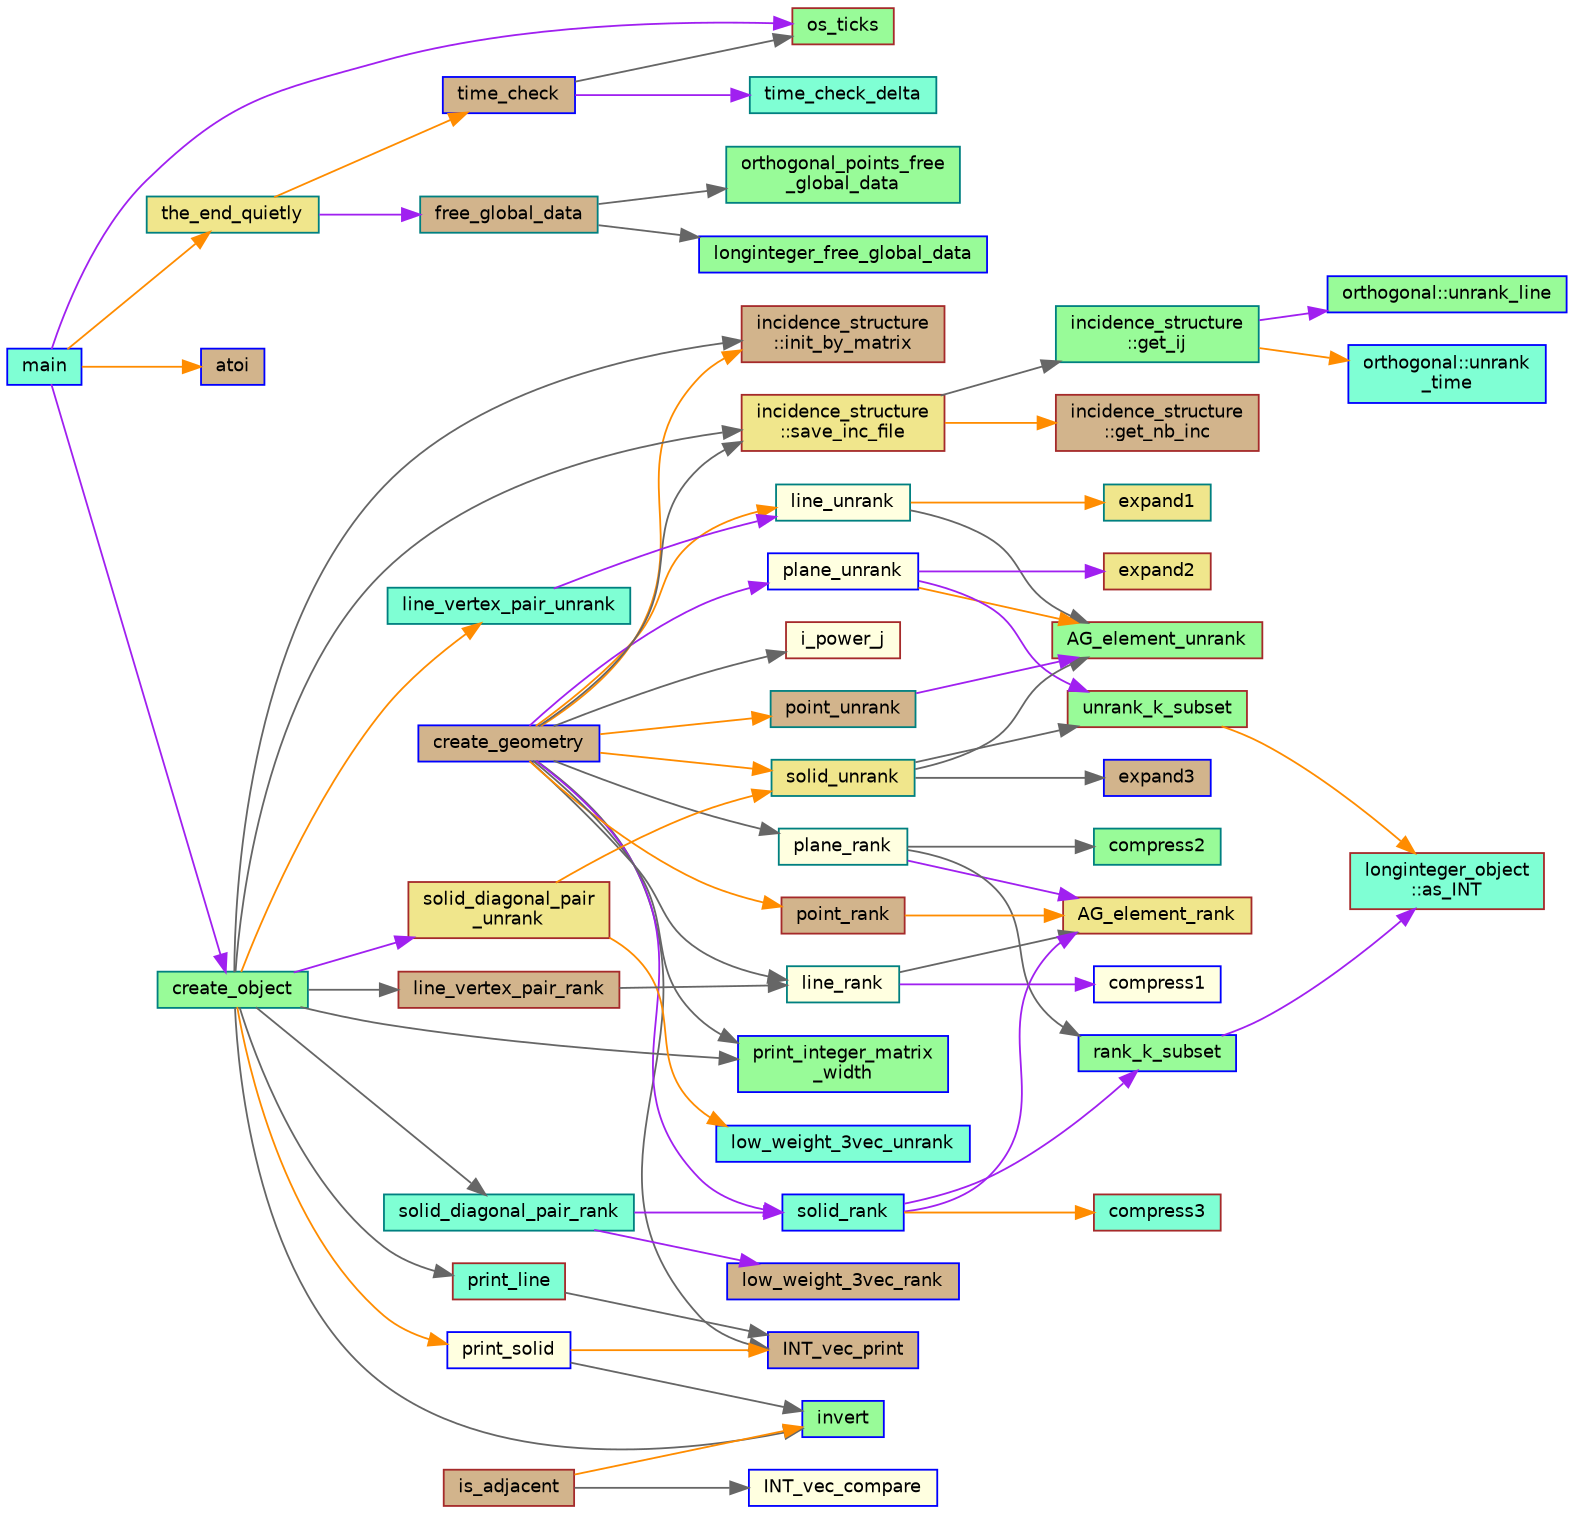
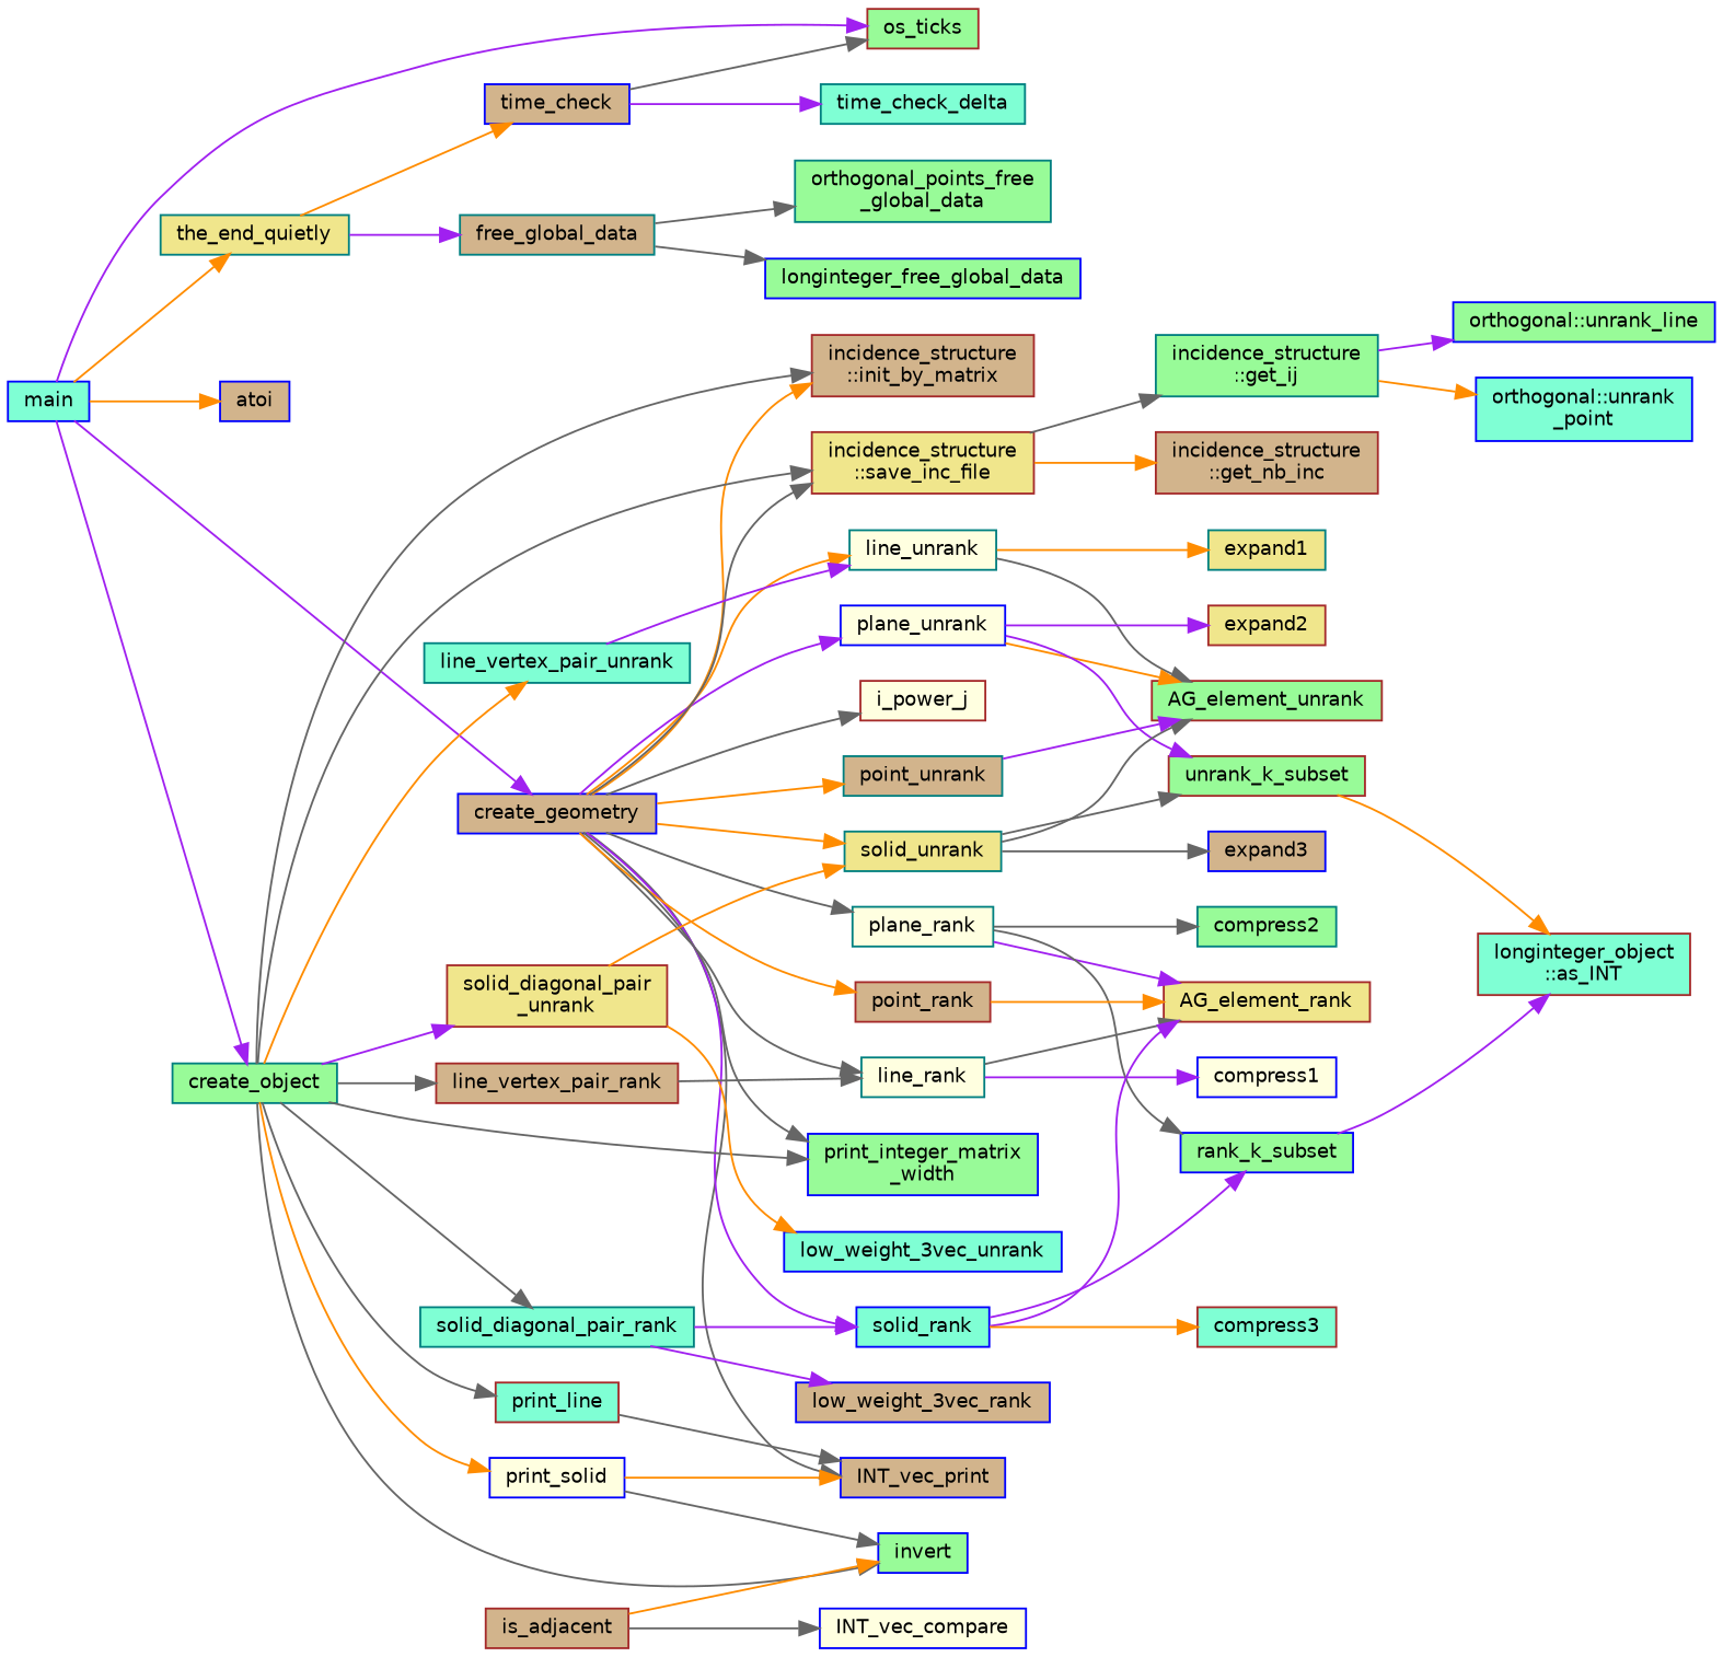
  digraph {
    rankdir=LR
    node [color=blue fillcolor=tan fontname=Helvetica fontsize=10 shape=record style=filled]
    edge [color=gray40 fontname=Helvetica fontsize=10 labelfontname=Helvetica labelfontsize=10 style=solid]
    n1 [fillcolor=aquamarine fontcolor=black height=0.2 label=main width=0.4]
    n2 [color=brown fillcolor=palegreen height=0.2 label=os_ticks width=0.4]
    n3 [height=0.2 label=atoi width=0.4]
    n4 [height=0.2 label=create_geometry width=0.4]
    n5 [color=teal fillcolor=palegreen height=0.2 label=create_object width=0.4]
    n6 [color=teal fillcolor=khaki height=0.2 label=the_end_quietly width=0.4]
    n7 [color=brown fillcolor=lightyellow height=0.2 label=i_power_j width=0.4]
    n8 [color=teal fillcolor=lightyellow height=0.2 label=line_unrank width=0.4]
    n9 [height=0.2 label=INT_vec_print width=0.4]
    n10 [color=teal fillcolor=lightyellow height=0.2 label=line_rank width=0.4]
    n11 [fillcolor=lightyellow height=0.2 label=plane_unrank width=0.4]
    n12 [color=teal fillcolor=lightyellow height=0.2 label=plane_rank width=0.4]
    n13 [color=teal fillcolor=khaki height=0.2 label=solid_unrank width=0.4]
    n14 [fillcolor=aquamarine height=0.2 label=solid_rank width=0.4]
    n15 [color=brown height=0.2 label=point_rank width=0.4]
    n16 [fillcolor=palegreen height=0.2 label="print_integer_matrix\l_width" width=0.4]
    n17 [color=brown height=0.2 label="incidence_structure\l::init_by_matrix" width=0.4]
    n18 [color=brown fillcolor=khaki height=0.2 label="incidence_structure\l::save_inc_file" width=0.4]
    n19 [color=teal height=0.2 label=point_unrank width=0.4]
    n20 [color=brown fillcolor=khaki height=0.2 label="solid_diagonal_pair\l_unrank" width=0.4]
    n21 [color=teal fillcolor=aquamarine height=0.2 label=line_vertex_pair_unrank width=0.4]
    n22 [fillcolor=lightyellow height=0.2 label=print_solid width=0.4]
    n23 [color=brown fillcolor=aquamarine height=0.2 label=print_line width=0.4]
    n24 [color=teal fillcolor=aquamarine height=0.2 label=solid_diagonal_pair_rank width=0.4]
    n25 [color=brown height=0.2 label=line_vertex_pair_rank width=0.4]
    n26 [fillcolor=palegreen height=0.2 label=invert width=0.4]
    n27 [color=teal height=0.2 label=free_global_data width=0.4]
    n28 [height=0.2 label=time_check width=0.4]
    n29 [color=brown fillcolor=palegreen height=0.2 label=AG_element_unrank width=0.4]
    n30 [color=teal fillcolor=khaki height=0.2 label=expand1 width=0.4]
    n31 [fillcolor=lightyellow height=0.2 label=compress1 width=0.4]
    n32 [color=brown fillcolor=khaki height=0.2 label=AG_element_rank width=0.4]
    n33 [color=brown fillcolor=palegreen height=0.2 label=unrank_k_subset width=0.4]
    n34 [color=brown fillcolor=khaki height=0.2 label=expand2 width=0.4]
    n35 [fillcolor=palegreen height=0.2 label=rank_k_subset width=0.4]
    n36 [color=teal fillcolor=palegreen height=0.2 label=compress2 width=0.4]
    n37 [height=0.2 label=expand3 width=0.4]
    n38 [color=brown fillcolor=aquamarine height=0.2 label=compress3 width=0.4]
    n39 [color=brown height=0.2 label="incidence_structure\l::get_nb_inc" width=0.4]
    n40 [color=teal fillcolor=palegreen height=0.2 label="incidence_structure\l::get_ij" width=0.4]
    n41 [color=brown fillcolor=aquamarine height=0.2 label="longinteger_object\l::as_INT" width=0.4]
-   n42 [fillcolor=aquamarine height=0.2 label="orthogonal::unrank\l_time" width=0.4]
+   n42 [fillcolor=aquamarine height=0.2 label="orthogonal::unrank\l_point" width=0.4]
    n43 [fillcolor=palegreen height=0.2 label="orthogonal::unrank_line" width=0.4]
    n44 [fillcolor=aquamarine height=0.2 label=low_weight_3vec_unrank width=0.4]
    n45 [color=brown height=0.2 label=is_adjacent width=0.4]
    n46 [fillcolor=lightyellow height=0.2 label=INT_vec_compare width=0.4]
    n47 [height=0.2 label=low_weight_3vec_rank width=0.4]
    n48 [color=teal fillcolor=palegreen height=0.2 label="orthogonal_points_free\l_global_data" width=0.4]
    n49 [fillcolor=palegreen height=0.2 label=longinteger_free_global_data width=0.4]
    n50 [color=teal fillcolor=aquamarine height=0.2 label=time_check_delta width=0.4]
    n1 -> n2 [color=purple]
    n1 -> n3 [color=darkorange]
+   n1 -> n4 [color=purple]
    n1 -> n5 [color=purple]
    n1 -> n6 [color=darkorange]
    n4 -> n7
    n4 -> n8 [color=darkorange]
    n4 -> n9
    n4 -> n10
    n4 -> n11 [color=purple]
    n4 -> n12
    n4 -> n13 [color=darkorange]
    n4 -> n14 [color=purple]
    n4 -> n15 [color=darkorange]
    n4 -> n16
    n4 -> n17 [color=darkorange]
    n4 -> n18
    n4 -> n19 [color=darkorange]
    n5 -> n16
    n5 -> n17
    n5 -> n18
    n5 -> n20 [color=purple]
    n5 -> n21 [color=darkorange]
    n5 -> n22 [color=darkorange]
    n5 -> n23
    n5 -> n24
    n5 -> n25
    n5 -> n26
    n6 -> n27 [color=purple]
    n6 -> n28 [color=darkorange]
    n8 -> n29
    n8 -> n30 [color=darkorange]
    n10 -> n31 [color=purple]
    n10 -> n32
    n11 -> n29 [color=darkorange]
    n11 -> n33 [color=purple]
    n11 -> n34 [color=purple]
    n12 -> n32 [color=purple]
    n12 -> n35
    n12 -> n36
    n13 -> n29
    n13 -> n33
    n13 -> n37
    n14 -> n32 [color=purple]
    n14 -> n35 [color=purple]
    n14 -> n38 [color=darkorange]
    n15 -> n32 [color=darkorange]
    n18 -> n39 [color=darkorange]
    n18 -> n40
    n19 -> n29 [color=purple]
    n20 -> n13 [color=darkorange]
    n20 -> n44 [color=darkorange]
    n21 -> n8 [color=purple]
    n22 -> n9 [color=darkorange]
    n22 -> n26
    n23 -> n9
    n24 -> n14 [color=purple]
    n24 -> n47 [color=purple]
    n25 -> n10
    n27 -> n48
    n27 -> n49
    n28 -> n2
    n28 -> n50 [color=purple]
    n33 -> n41 [color=darkorange]
    n35 -> n41 [color=purple]
    n40 -> n42 [color=darkorange]
    n40 -> n43 [color=purple]
    n45 -> n26 [color=darkorange]
    n45 -> n46
  }
